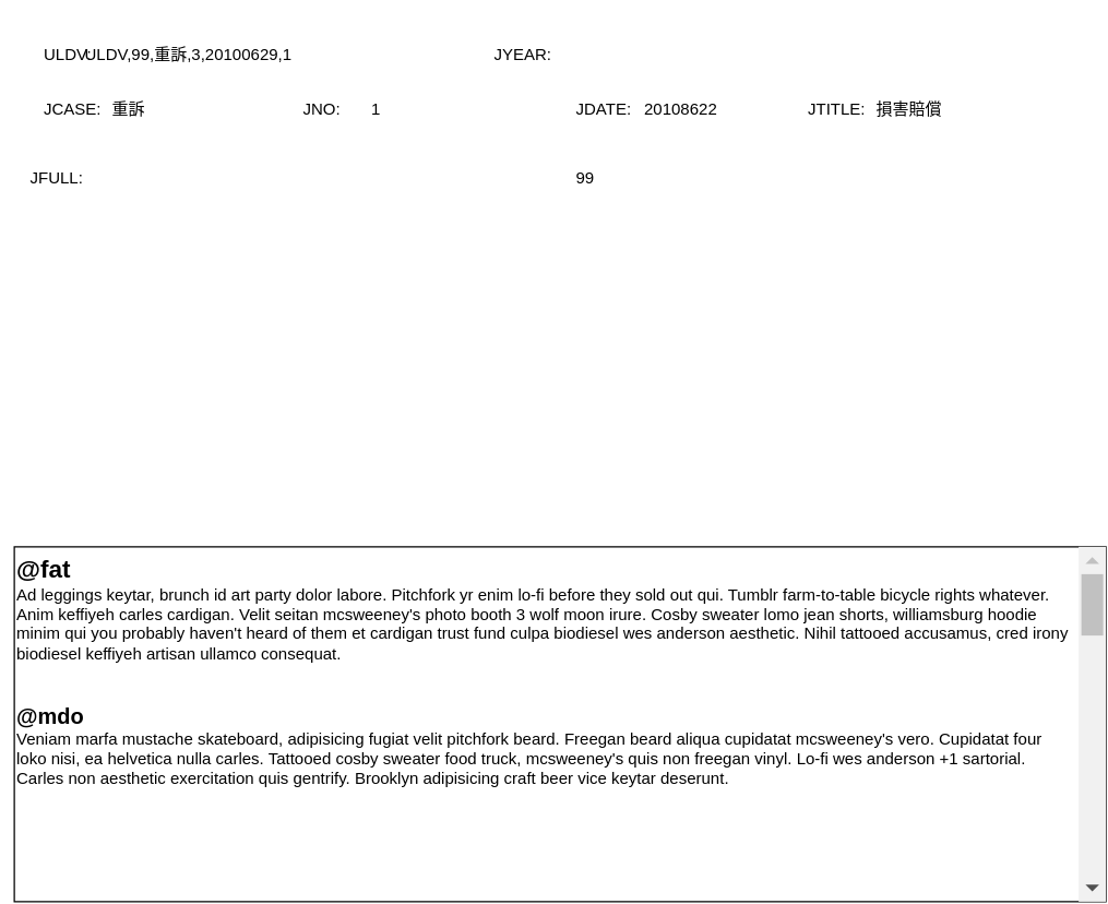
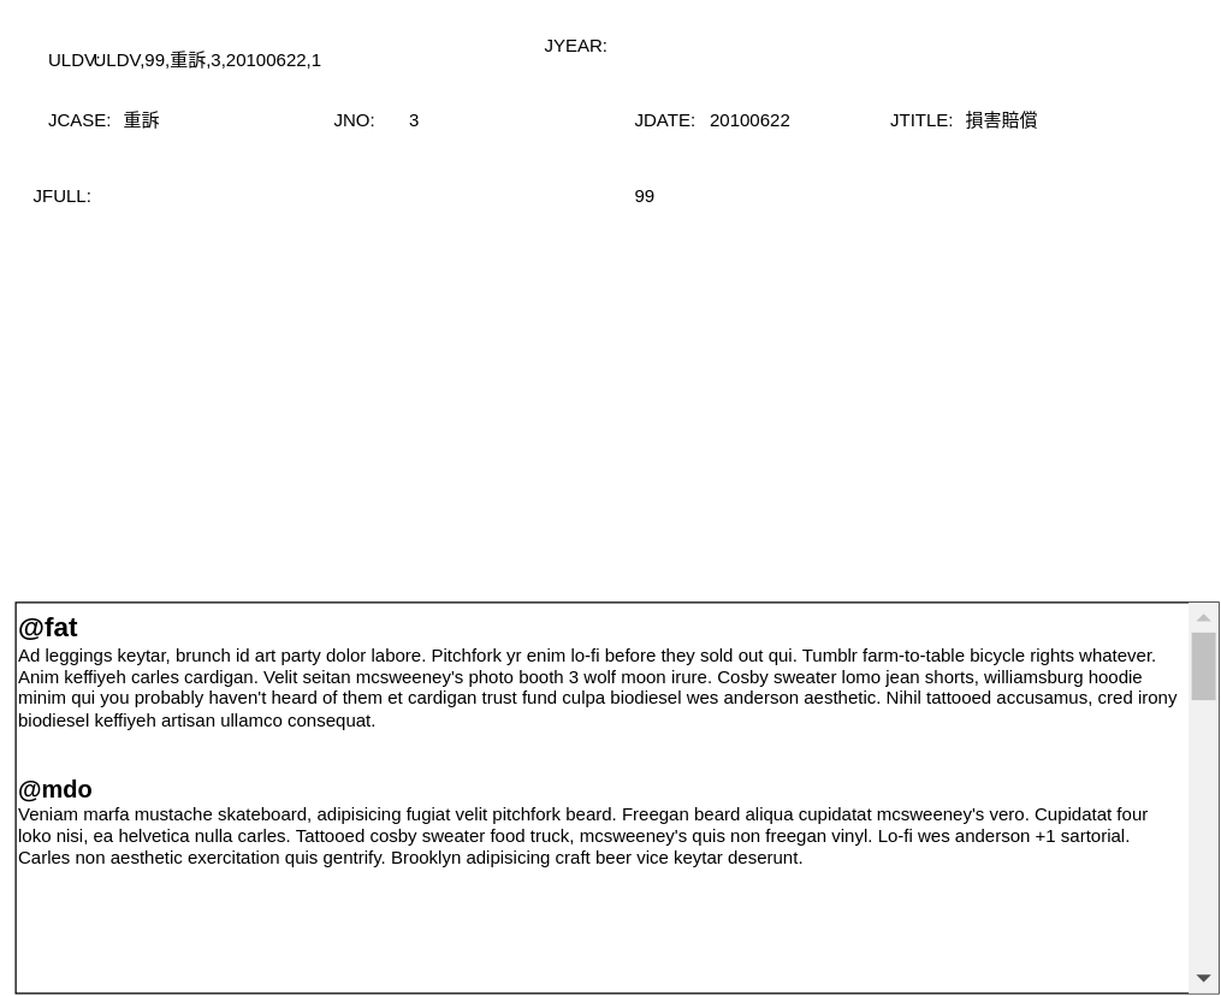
  <mxCell id="0" />
  <mxCell id="1" parent="0" />
  <mxCell id="2" value="&lt;font size=&quot;1&quot;&gt;&lt;b style=&quot;font-size: 18px&quot;&gt;@fat&lt;/b&gt;&lt;/font&gt;&lt;br style=&quot;font-size: 14px&quot;&gt;Ad leggings keytar, brunch id art party dolor labore. Pitchfork yr enim lo-fi before they sold out qui. Tumblr farm-to-table bicycle rights whatever. Anim keffiyeh carles cardigan. Velit seitan mcsweeney's photo booth 3 wolf moon irure. Cosby sweater lomo jean shorts, williamsburg hoodie minim qui you probably haven't heard of them et cardigan trust fund culpa biodiesel wes anderson aesthetic. Nihil tattooed accusamus, cred irony biodiesel keffiyeh artisan ullamco consequat.&lt;br&gt;&lt;br&gt;&lt;br style=&quot;font-size: 14px&quot;&gt;&lt;b&gt;&lt;font style=&quot;font-size: 16px&quot;&gt;@mdo&lt;/font&gt;&lt;/b&gt;&lt;br style=&quot;font-size: 14px&quot;&gt;Veniam marfa mustache skateboard, adipisicing fugiat velit pitchfork beard. Freegan beard aliqua cupidatat mcsweeney's vero. Cupidatat four loko nisi, ea helvetica nulla carles. Tattooed cosby sweater food truck, mcsweeney's quis non freegan vinyl. Lo-fi wes anderson +1 sartorial. Carles non aesthetic exercitation quis gentrify. Brooklyn adipisicing craft beer vice keytar deserunt." style="perimeter=none;whiteSpace=wrap;html=1;align=left;verticalAlign=top;spacingRight=25;" vertex="1" parent="1"><mxGeometry width="800" height="260" relative="1" as="geometry"><mxPoint x="10" y="400" as="offset" /></mxGeometry></mxCell>
  <mxCell id="3" value="" style="html=1;shadow=0;dashed=0;fillColor=#F1F1F1;strokeColor=none;" vertex="1" parent="2"><mxGeometry x="1" width="20" height="260" relative="1" as="geometry"><mxPoint x="-20" as="offset" /></mxGeometry></mxCell>
  <mxCell id="4" value="" style="fillColor=#C1C1C1;strokeColor=none;" vertex="1" parent="3"><mxGeometry width="16" height="45" relative="1" as="geometry"><mxPoint x="2" y="20" as="offset" /></mxGeometry></mxCell>
  <mxCell id="5" value="" style="shape=triangle;direction=north;fillColor=#C1C1C1;strokeColor=none;perimeter=none;" vertex="1" parent="3"><mxGeometry width="10" height="5" relative="1" as="geometry"><mxPoint x="5" y="7.5" as="offset" /></mxGeometry></mxCell>
  <mxCell id="6" value="" style="shape=triangle;direction=south;fillColor=#505050;strokeColor=none;perimeter=none;" vertex="1" parent="3"><mxGeometry y="1" width="10" height="5" relative="1" as="geometry"><mxPoint x="5" y="-12.5" as="offset" /></mxGeometry></mxCell>
  <mxCell id="7" value="99" style="rounded=0;whiteSpace=wrap;html=1;fillColor=none;strokeColor=none;align=left;" vertex="1" parent="1"><mxGeometry x="420" y="110" width="100" height="40" as="geometry" /></mxCell>
  <mxCell id="8" value="JFULL:" style="text;html=1;strokeColor=none;fillColor=none;align=left;verticalAlign=middle;whiteSpace=wrap;rounded=0;" vertex="1" parent="1"><mxGeometry x="20" y="110" width="60" height="40" as="geometry" /></mxCell>
- <mxCell id="9" value="JYEAR:&amp;nbsp;" style="text;html=1;strokeColor=none;fillColor=none;align=left;verticalAlign=middle;whiteSpace=wrap;rounded=0;" vertex="1" parent="1"><mxGeometry x="360" y="20" width="60" height="40" as="geometry" /></mxCell>
- <mxCell id="10" value="ULDV,99,重訴,3,20100629,1" style="rounded=0;whiteSpace=wrap;html=1;fillColor=none;strokeColor=none;align=left;" vertex="1" parent="1"><mxGeometry x="60" y="20" width="200" height="40" as="geometry" /></mxCell>
+ <mxCell id="9" value="JYEAR:&amp;nbsp;" style="text;html=1;strokeColor=none;fillColor=none;align=left;verticalAlign=middle;whiteSpace=wrap;rounded=0;" vertex="1" parent="1"><mxGeometry x="360" y="10" width="60" height="40" as="geometry" /></mxCell>
+ <mxCell id="10" value="ULDV,99,重訴,3,20100622,1" style="rounded=0;whiteSpace=wrap;html=1;fillColor=none;strokeColor=none;align=left;" vertex="1" parent="1"><mxGeometry x="60" y="20" width="200" height="40" as="geometry" /></mxCell>
  <mxCell id="11" value="ULDV:" style="text;html=1;strokeColor=none;fillColor=none;align=left;verticalAlign=middle;whiteSpace=wrap;rounded=0;" vertex="1" parent="1"><mxGeometry x="30" y="20" width="60" height="40" as="geometry" /></mxCell>
  <mxCell id="12" value="JCASE:" style="text;html=1;strokeColor=none;fillColor=none;align=left;verticalAlign=middle;whiteSpace=wrap;rounded=0;" vertex="1" parent="1"><mxGeometry x="30" y="60" width="60" height="40" as="geometry" /></mxCell>
  <mxCell id="13" value="重訴" style="rounded=0;whiteSpace=wrap;html=1;fillColor=none;strokeColor=none;align=left;" vertex="1" parent="1"><mxGeometry x="80" y="60" width="100" height="40" as="geometry" /></mxCell>
  <mxCell id="14" value="JDATE:" style="text;html=1;strokeColor=none;fillColor=none;align=left;verticalAlign=middle;whiteSpace=wrap;rounded=0;" vertex="1" parent="1"><mxGeometry x="420" y="60" width="60" height="40" as="geometry" /></mxCell>
- <mxCell id="15" value="20108622" style="rounded=0;whiteSpace=wrap;html=1;fillColor=none;strokeColor=none;align=left;" vertex="1" parent="1"><mxGeometry x="470" y="60" width="100" height="40" as="geometry" /></mxCell>
+ <mxCell id="15" value="20100622" style="rounded=0;whiteSpace=wrap;html=1;fillColor=none;strokeColor=none;align=left;" vertex="1" parent="1"><mxGeometry x="470" y="60" width="100" height="40" as="geometry" /></mxCell>
  <mxCell id="16" value="損害賠償" style="rounded=0;whiteSpace=wrap;html=1;fillColor=none;strokeColor=none;align=left;" vertex="1" parent="1"><mxGeometry x="640" y="60" width="100" height="40" as="geometry" /></mxCell>
  <mxCell id="17" value="JTITLE:" style="text;html=1;strokeColor=none;fillColor=none;align=left;verticalAlign=middle;whiteSpace=wrap;rounded=0;" vertex="1" parent="1"><mxGeometry x="590" y="60" width="60" height="40" as="geometry" /></mxCell>
  <mxCell id="18" value="JNO:" style="text;html=1;strokeColor=none;fillColor=none;align=left;verticalAlign=middle;whiteSpace=wrap;rounded=0;" vertex="1" parent="1"><mxGeometry x="220" y="60" width="60" height="40" as="geometry" /></mxCell>
- <mxCell id="19" value="1" style="rounded=0;whiteSpace=wrap;html=1;fillColor=none;strokeColor=none;align=left;" vertex="1" parent="1"><mxGeometry x="270" y="60" width="100" height="40" as="geometry" /></mxCell>
+ <mxCell id="19" value="3" style="rounded=0;whiteSpace=wrap;html=1;fillColor=none;strokeColor=none;align=left;" vertex="1" parent="1"><mxGeometry x="270" y="60" width="100" height="40" as="geometry" /></mxCell>
